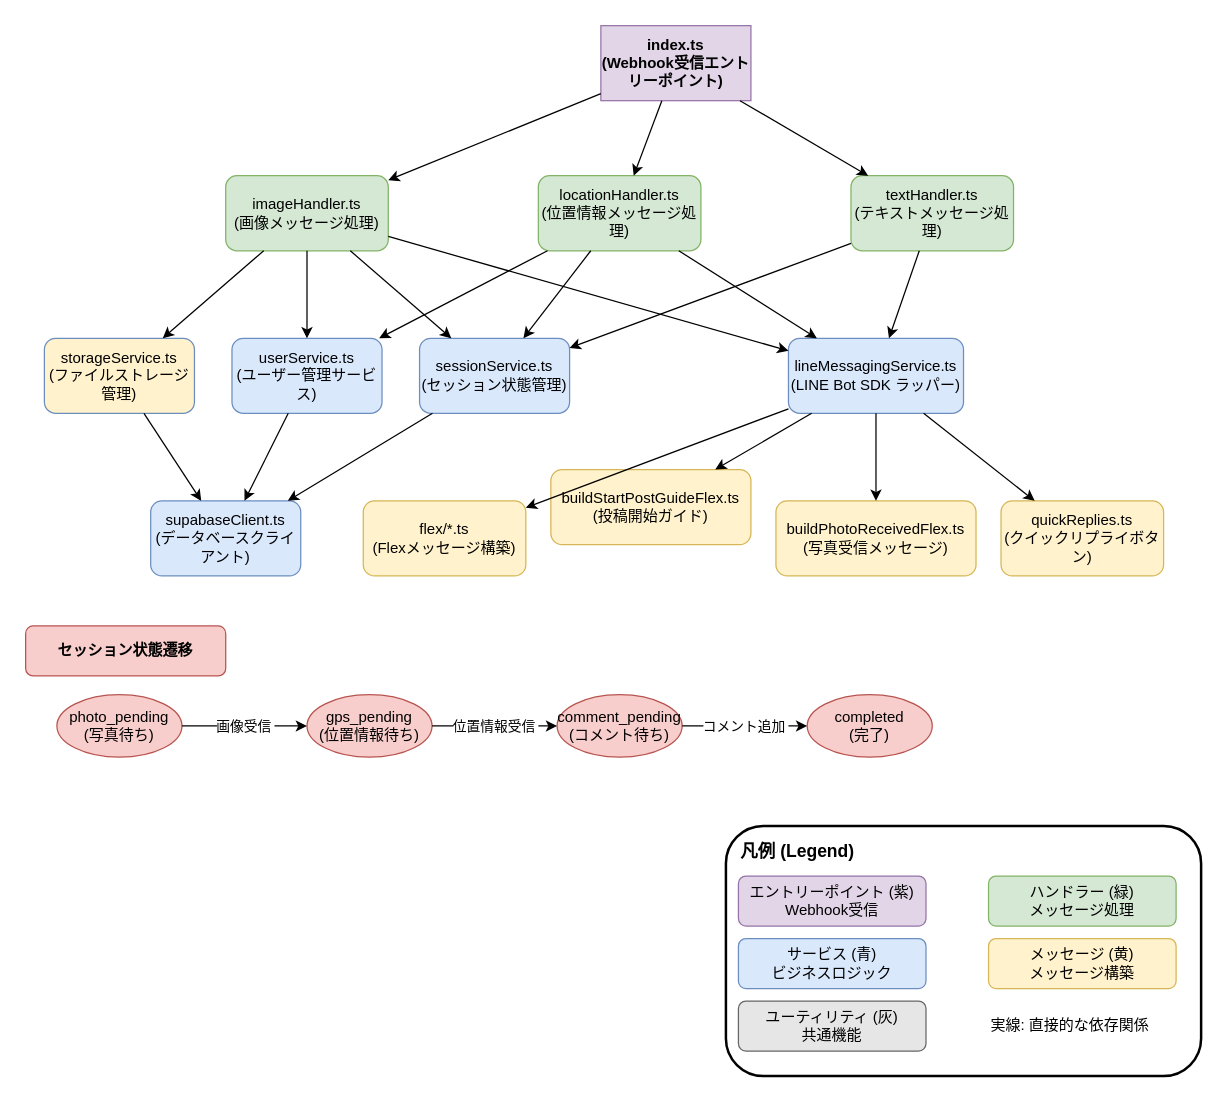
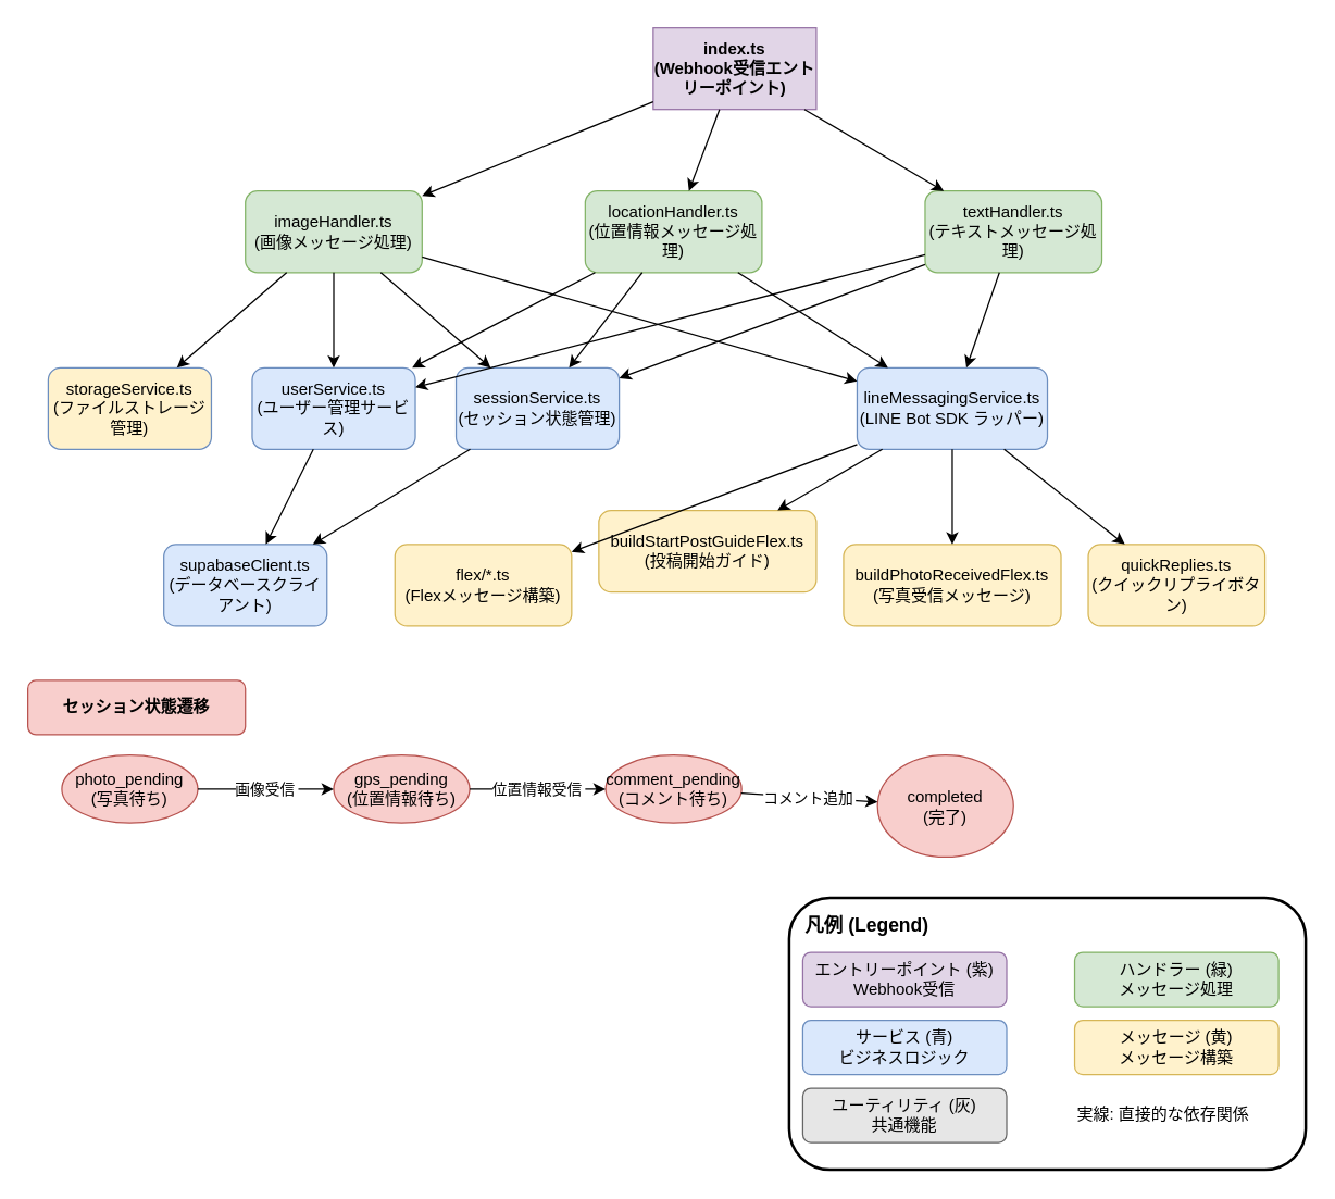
  <mxCell id="0" />
  <mxCell id="1" parent="0" />
  <mxCell id="2" value="index.ts&#10;(Webhook受信エントリーポイント)" style="whiteSpace=wrap;html=1;fillColor=#e1d5e7;strokeColor=#9673a6;fontStyle=1;fontColor=#000000;rounded=0;" parent="1" vertex="1"><mxGeometry x="480" y="20" width="120" height="60" as="geometry" /></mxCell>
  <mxCell id="3" value="imageHandler.ts&#10;(画像メッセージ処理)" style="rounded=1;whiteSpace=wrap;html=1;fillColor=#d5e8d4;strokeColor=#82b366;fontColor=#000000;" parent="1" vertex="1"><mxGeometry x="180" y="140" width="130" height="60" as="geometry" /></mxCell>
  <mxCell id="4" value="locationHandler.ts&#10;(位置情報メッセージ処理)" style="rounded=1;whiteSpace=wrap;html=1;fillColor=#d5e8d4;strokeColor=#82b366;fontColor=#000000;" parent="1" vertex="1"><mxGeometry x="430" y="140" width="130" height="60" as="geometry" /></mxCell>
  <mxCell id="5" value="textHandler.ts&#10;(テキストメッセージ処理)" style="rounded=1;whiteSpace=wrap;html=1;fillColor=#d5e8d4;strokeColor=#82b366;fontColor=#000000;" parent="1" vertex="1"><mxGeometry x="680" y="140" width="130" height="60" as="geometry" /></mxCell>
  <mxCell id="6" value="userService.ts&#10;(ユーザー管理サービス)" style="rounded=1;whiteSpace=wrap;html=1;fillColor=#dae8fc;strokeColor=#6c8ebf;fontColor=#000000;" parent="1" vertex="1"><mxGeometry x="185" y="270" width="120" height="60" as="geometry" /></mxCell>
  <mxCell id="7" value="sessionService.ts&#10;(セッション状態管理)" style="rounded=1;whiteSpace=wrap;html=1;fillColor=#dae8fc;strokeColor=#6c8ebf;fontColor=#000000;" parent="1" vertex="1"><mxGeometry x="335" y="270" width="120" height="60" as="geometry" /></mxCell>
  <mxCell id="8" value="storageService.ts&#10;(ファイルストレージ管理)" style="rounded=1;whiteSpace=wrap;html=1;fillColor=#fff2cc;strokeColor=#6c8ebf;fontColor=#000000;" parent="1" vertex="1"><mxGeometry x="35" y="270" width="120" height="60" as="geometry" /></mxCell>
  <mxCell id="9" value="lineMessagingService.ts&#10;(LINE Bot SDK ラッパー)" style="rounded=1;whiteSpace=wrap;html=1;fillColor=#dae8fc;strokeColor=#6c8ebf;fontColor=#000000;" parent="1" vertex="1"><mxGeometry x="630" y="270" width="140" height="60" as="geometry" /></mxCell>
  <mxCell id="10" value="supabaseClient.ts&#10;(データベースクライアント)" style="rounded=1;whiteSpace=wrap;html=1;fillColor=#dae8fc;strokeColor=#6c8ebf;fontColor=#000000;" parent="1" vertex="1"><mxGeometry x="120" y="400" width="120" height="60" as="geometry" /></mxCell>
  <mxCell id="11" value="flex/*.ts&#10;(Flexメッセージ構築)" style="rounded=1;whiteSpace=wrap;html=1;fillColor=#fff2cc;strokeColor=#d6b656;fontColor=#000000;" parent="1" vertex="1"><mxGeometry x="290" y="400" width="130" height="60" as="geometry" /></mxCell>
  <mxCell id="12" value="buildStartPostGuideFlex.ts&#10;(投稿開始ガイド)" style="rounded=1;whiteSpace=wrap;html=1;fillColor=#fff2cc;strokeColor=#d6b656;fontColor=#000000;" parent="1" vertex="1"><mxGeometry x="440" y="375" width="160" height="60" as="geometry" /></mxCell>
  <mxCell id="13" value="buildPhotoReceivedFlex.ts&#10;(写真受信メッセージ)" style="rounded=1;whiteSpace=wrap;html=1;fillColor=#fff2cc;strokeColor=#d6b656;fontColor=#000000;" parent="1" vertex="1"><mxGeometry x="620" y="400" width="160" height="60" as="geometry" /></mxCell>
  <mxCell id="14" value="quickReplies.ts&#10;(クイックリプライボタン)" style="rounded=1;whiteSpace=wrap;html=1;fillColor=#fff2cc;strokeColor=#d6b656;fontColor=#000000;" parent="1" vertex="1"><mxGeometry x="800" y="400" width="130" height="60" as="geometry" /></mxCell>
  <mxCell id="15" value="セッション状態遷移" style="rounded=1;whiteSpace=wrap;html=1;fillColor=#f8cecc;strokeColor=#b85450;fontColor=#000000;fontStyle=1;" parent="1" vertex="1"><mxGeometry x="20" y="500" width="160" height="40" as="geometry" /></mxCell>
  <mxCell id="16" value="photo_pending&#10;(写真待ち)" style="ellipse;whiteSpace=wrap;html=1;fillColor=#f8cecc;strokeColor=#b85450;fontColor=#000000;" parent="1" vertex="1"><mxGeometry x="45" y="555" width="100" height="50" as="geometry" /></mxCell>
  <mxCell id="17" value="gps_pending&#10;(位置情報待ち)" style="ellipse;whiteSpace=wrap;html=1;fillColor=#f8cecc;strokeColor=#b85450;fontColor=#000000;" parent="1" vertex="1"><mxGeometry x="245" y="555" width="100" height="50" as="geometry" /></mxCell>
  <mxCell id="18" value="comment_pending&#10;(コメント待ち)" style="ellipse;whiteSpace=wrap;html=1;fillColor=#f8cecc;strokeColor=#b85450;fontColor=#000000;" parent="1" vertex="1"><mxGeometry x="445" y="555" width="100" height="50" as="geometry" /></mxCell>
- <mxCell id="19" value="completed&#10;(完了)" style="ellipse;whiteSpace=wrap;html=1;fillColor=#f8cecc;strokeColor=#b85450;fontColor=#000000;" parent="1" vertex="1"><mxGeometry x="645" y="555" width="100" height="50" as="geometry" /></mxCell>
+ <mxCell id="19" value="completed&#10;(完了)" style="ellipse;whiteSpace=wrap;html=1;fillColor=#f8cecc;strokeColor=#b85450;fontColor=#000000;" parent="1" vertex="1"><mxGeometry x="645" y="555" width="100" height="75" as="geometry" /></mxCell>
  <mxCell id="20" style="strokeColor=#000000;" parent="1" source="2" target="5" edge="1"><mxGeometry relative="1" as="geometry" /></mxCell>
  <mxCell id="21" style="strokeColor=#000000;" parent="1" source="2" target="3" edge="1"><mxGeometry relative="1" as="geometry" /></mxCell>
  <mxCell id="22" style="strokeColor=#000000;" parent="1" source="2" target="4" edge="1"><mxGeometry relative="1" as="geometry" /></mxCell>
+ <mxCell id="23" style="strokeColor=#000000;" parent="1" source="5" target="6" edge="1"><mxGeometry relative="1" as="geometry" /></mxCell>
  <mxCell id="24" style="strokeColor=#000000;" parent="1" source="5" target="7" edge="1"><mxGeometry relative="1" as="geometry" /></mxCell>
  <mxCell id="25" style="strokeColor=#000000;" parent="1" source="5" target="9" edge="1"><mxGeometry relative="1" as="geometry" /></mxCell>
  <mxCell id="26" style="strokeColor=#000000;" parent="1" source="3" target="6" edge="1"><mxGeometry relative="1" as="geometry" /></mxCell>
  <mxCell id="27" style="strokeColor=#000000;" parent="1" source="3" target="7" edge="1"><mxGeometry relative="1" as="geometry" /></mxCell>
  <mxCell id="28" style="strokeColor=#000000;" parent="1" source="3" target="8" edge="1"><mxGeometry relative="1" as="geometry" /></mxCell>
  <mxCell id="29" style="strokeColor=#000000;" parent="1" source="3" target="9" edge="1"><mxGeometry relative="1" as="geometry" /></mxCell>
  <mxCell id="30" style="strokeColor=#000000;" parent="1" source="4" target="6" edge="1"><mxGeometry relative="1" as="geometry" /></mxCell>
  <mxCell id="31" style="strokeColor=#000000;" parent="1" source="4" target="7" edge="1"><mxGeometry relative="1" as="geometry" /></mxCell>
  <mxCell id="32" style="strokeColor=#000000;" parent="1" source="4" target="9" edge="1"><mxGeometry relative="1" as="geometry" /></mxCell>
  <mxCell id="33" style="strokeColor=#000000;" parent="1" source="6" target="10" edge="1"><mxGeometry relative="1" as="geometry" /></mxCell>
  <mxCell id="34" style="strokeColor=#000000;" parent="1" source="7" target="10" edge="1"><mxGeometry relative="1" as="geometry" /></mxCell>
- <mxCell id="35" style="strokeColor=#000000;" parent="1" source="8" target="10" edge="1"><mxGeometry relative="1" as="geometry" /></mxCell>
  <mxCell id="36" style="strokeColor=#000000;" parent="1" source="9" target="14" edge="1"><mxGeometry relative="1" as="geometry" /></mxCell>
  <mxCell id="37" style="strokeColor=#000000;" parent="1" source="9" target="11" edge="1"><mxGeometry relative="1" as="geometry" /></mxCell>
  <mxCell id="38" style="strokeColor=#000000;" parent="1" source="9" target="12" edge="1"><mxGeometry relative="1" as="geometry" /></mxCell>
  <mxCell id="39" style="strokeColor=#000000;" parent="1" source="9" target="13" edge="1"><mxGeometry relative="1" as="geometry" /></mxCell>
  <mxCell id="40" value="画像受信" style="strokeColor=#000000;labelBackgroundColor=#ffffff;fontColor=#000000;" parent="1" source="16" target="17" edge="1"><mxGeometry relative="1" as="geometry" /></mxCell>
  <mxCell id="41" value="位置情報受信" style="strokeColor=#000000;labelBackgroundColor=#ffffff;fontColor=#000000;" parent="1" source="17" target="18" edge="1"><mxGeometry relative="1" as="geometry" /></mxCell>
  <mxCell id="42" value="コメント追加" style="strokeColor=#000000;labelBackgroundColor=#ffffff;fontColor=#000000;" parent="1" source="18" target="19" edge="1"><mxGeometry relative="1" as="geometry" /></mxCell>
  <mxCell id="43" value="" style="rounded=1;whiteSpace=wrap;html=1;fillColor=none;strokeColor=#000000;strokeWidth=2;" parent="1" vertex="1"><mxGeometry x="580" y="660" width="380" height="200" as="geometry" /></mxCell>
  <mxCell id="44" value="凡例 (Legend)" style="text;html=1;strokeColor=none;fillColor=none;align=left;verticalAlign=middle;whiteSpace=wrap;rounded=0;fontStyle=1;fontSize=14;fontColor=#000000;" parent="1" vertex="1"><mxGeometry x="590" y="670" width="100" height="20" as="geometry" /></mxCell>
  <mxCell id="45" value="エントリーポイント (紫)&lt;br&gt;Webhook受信" style="rounded=1;whiteSpace=wrap;html=1;fillColor=#e1d5e7;strokeColor=#9673a6;fontColor=#000000;" parent="1" vertex="1"><mxGeometry x="590" y="700" width="150" height="40" as="geometry" /></mxCell>
  <mxCell id="46" value="ハンドラー (緑)&lt;br&gt;メッセージ処理" style="rounded=1;whiteSpace=wrap;html=1;fillColor=#d5e8d4;strokeColor=#82b366;fontColor=#000000;" parent="1" vertex="1"><mxGeometry x="790" y="700" width="150" height="40" as="geometry" /></mxCell>
  <mxCell id="47" value="サービス (青)&lt;br&gt;ビジネスロジック" style="rounded=1;whiteSpace=wrap;html=1;fillColor=#dae8fc;strokeColor=#6c8ebf;fontColor=#000000;" parent="1" vertex="1"><mxGeometry x="590" y="750" width="150" height="40" as="geometry" /></mxCell>
  <mxCell id="48" value="メッセージ (黄)&lt;br&gt;メッセージ構築" style="rounded=1;whiteSpace=wrap;html=1;fillColor=#fff2cc;strokeColor=#d6b656;fontColor=#000000;" parent="1" vertex="1"><mxGeometry x="790" y="750" width="150" height="40" as="geometry" /></mxCell>
  <mxCell id="49" value="ユーティリティ (灰)&lt;br&gt;共通機能" style="rounded=1;whiteSpace=wrap;html=1;fillColor=#e6e6e6;strokeColor=#666666;fontColor=#000000;" parent="1" vertex="1"><mxGeometry x="590" y="800" width="150" height="40" as="geometry" /></mxCell>
  <mxCell id="50" value="実線: 直接的な依存関係" style="text;html=1;strokeColor=none;fillColor=none;align=left;verticalAlign=middle;whiteSpace=wrap;rounded=0;fontColor=#000000;" parent="1" vertex="1"><mxGeometry x="790" y="807.5" width="150" height="25" as="geometry" /></mxCell>
